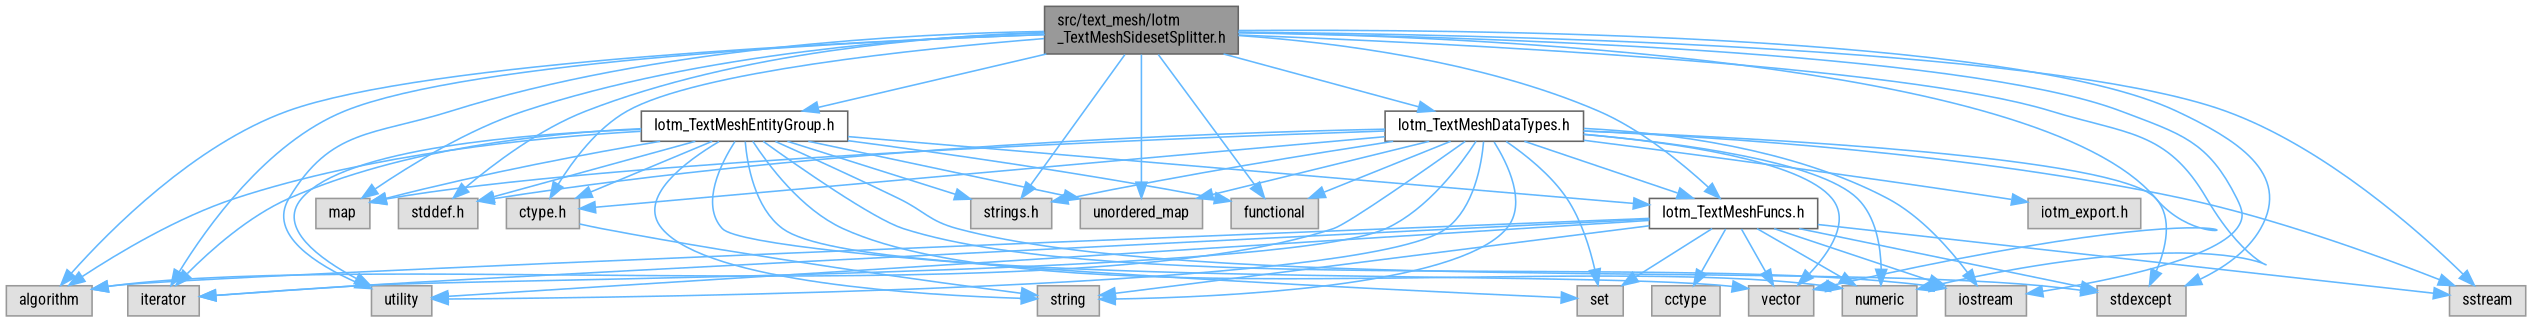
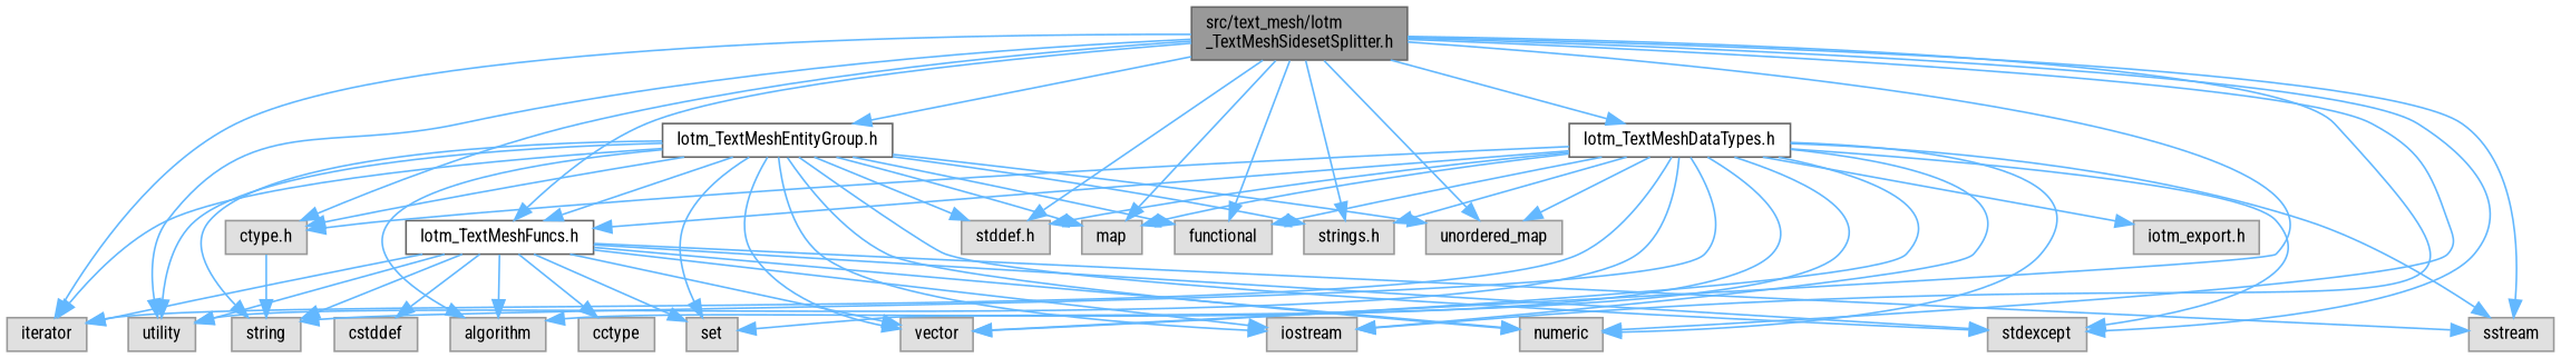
  digraph {
    fontname="Roboto Condensed"
    node [color=grey60 fillcolor="#E0E0E0" fontname="Roboto Condensed" fontsize=10 shape=box style=filled]
    edge [color=steelblue1 fontname="Roboto Condensed" fontsize=10 labelfontname=Helvetica labelfontsize=10 style=solid]
    n1 [color=gray40 fillcolor=grey60 fontcolor=black height=0.2 label="src/text_mesh/Iotm\l_TextMeshSidesetSplitter.h" width=0.4]
    n2 [height=0.2 label="ctype.h" width=0.4]
    n3 [height=0.2 label="stddef.h" width=0.4]
    n4 [height=0.2 label=algorithm width=0.4]
    n5 [height=0.2 label=iterator width=0.4]
    n6 [height=0.2 label=map width=0.4]
    n7 [height=0.2 label=sstream width=0.4]
    n8 [height=0.2 label=utility width=0.4]
    n9 [height=0.2 label=vector width=0.4]
    n10 [height=0.2 label=unordered_map width=0.4]
    n11 [height=0.2 label=iostream width=0.4]
    n12 [height=0.2 label=functional width=0.4]
    n13 [height=0.2 label=stdexcept width=0.4]
    n14 [height=0.2 label=numeric width=0.4]
    n15 [height=0.2 label="strings.h" width=0.4]
    n16 [color=grey40 fillcolor=white height=0.2 label="Iotm_TextMeshFuncs.h" width=0.4]
    n17 [color=grey40 fillcolor=white height=0.2 label="Iotm_TextMeshDataTypes.h" width=0.4]
    n18 [color=grey40 fillcolor=white height=0.2 label="Iotm_TextMeshEntityGroup.h" width=0.4]
    n19 [height=0.2 label=string width=0.4]
    n20 [height=0.2 label=set width=0.4]
    n21 [height=0.2 label=cctype width=0.4]
+   n22 [height=0.2 label=cstddef width=0.4]
    n23 [height=0.2 label="iotm_export.h" width=0.4]
    n1 -> n2
    n1 -> n3
-   n1 -> n4
    n1 -> n5
    n1 -> n6
    n1 -> n7
    n1 -> n8
    n1 -> n9
    n1 -> n10
    n1 -> n11
    n1 -> n12
    n1 -> n13
    n1 -> n14
    n1 -> n15
    n1 -> n16
    n1 -> n17
    n1 -> n18
    n2 -> n19
    n16 -> n4
    n16 -> n5
    n16 -> n7
    n16 -> n8
    n16 -> n9
    n16 -> n11
    n16 -> n13
    n16 -> n14
    n16 -> n19
    n16 -> n20
    n16 -> n21
+   n16 -> n22
    n17 -> n2
    n17 -> n3
    n17 -> n4
    n17 -> n5
    n17 -> n6
    n17 -> n7
    n17 -> n8
    n17 -> n9
    n17 -> n10
    n17 -> n11
    n17 -> n12
    n17 -> n13
    n17 -> n14
    n17 -> n15
    n17 -> n16
    n17 -> n19
    n17 -> n20
    n17 -> n23
    n18 -> n2
    n18 -> n3
    n18 -> n4
    n18 -> n5
    n18 -> n6
    n18 -> n8
    n18 -> n9
    n18 -> n10
    n18 -> n11
    n18 -> n12
    n18 -> n13
    n18 -> n14
    n18 -> n15
    n18 -> n16
    n18 -> n19
    n18 -> n20
  }
